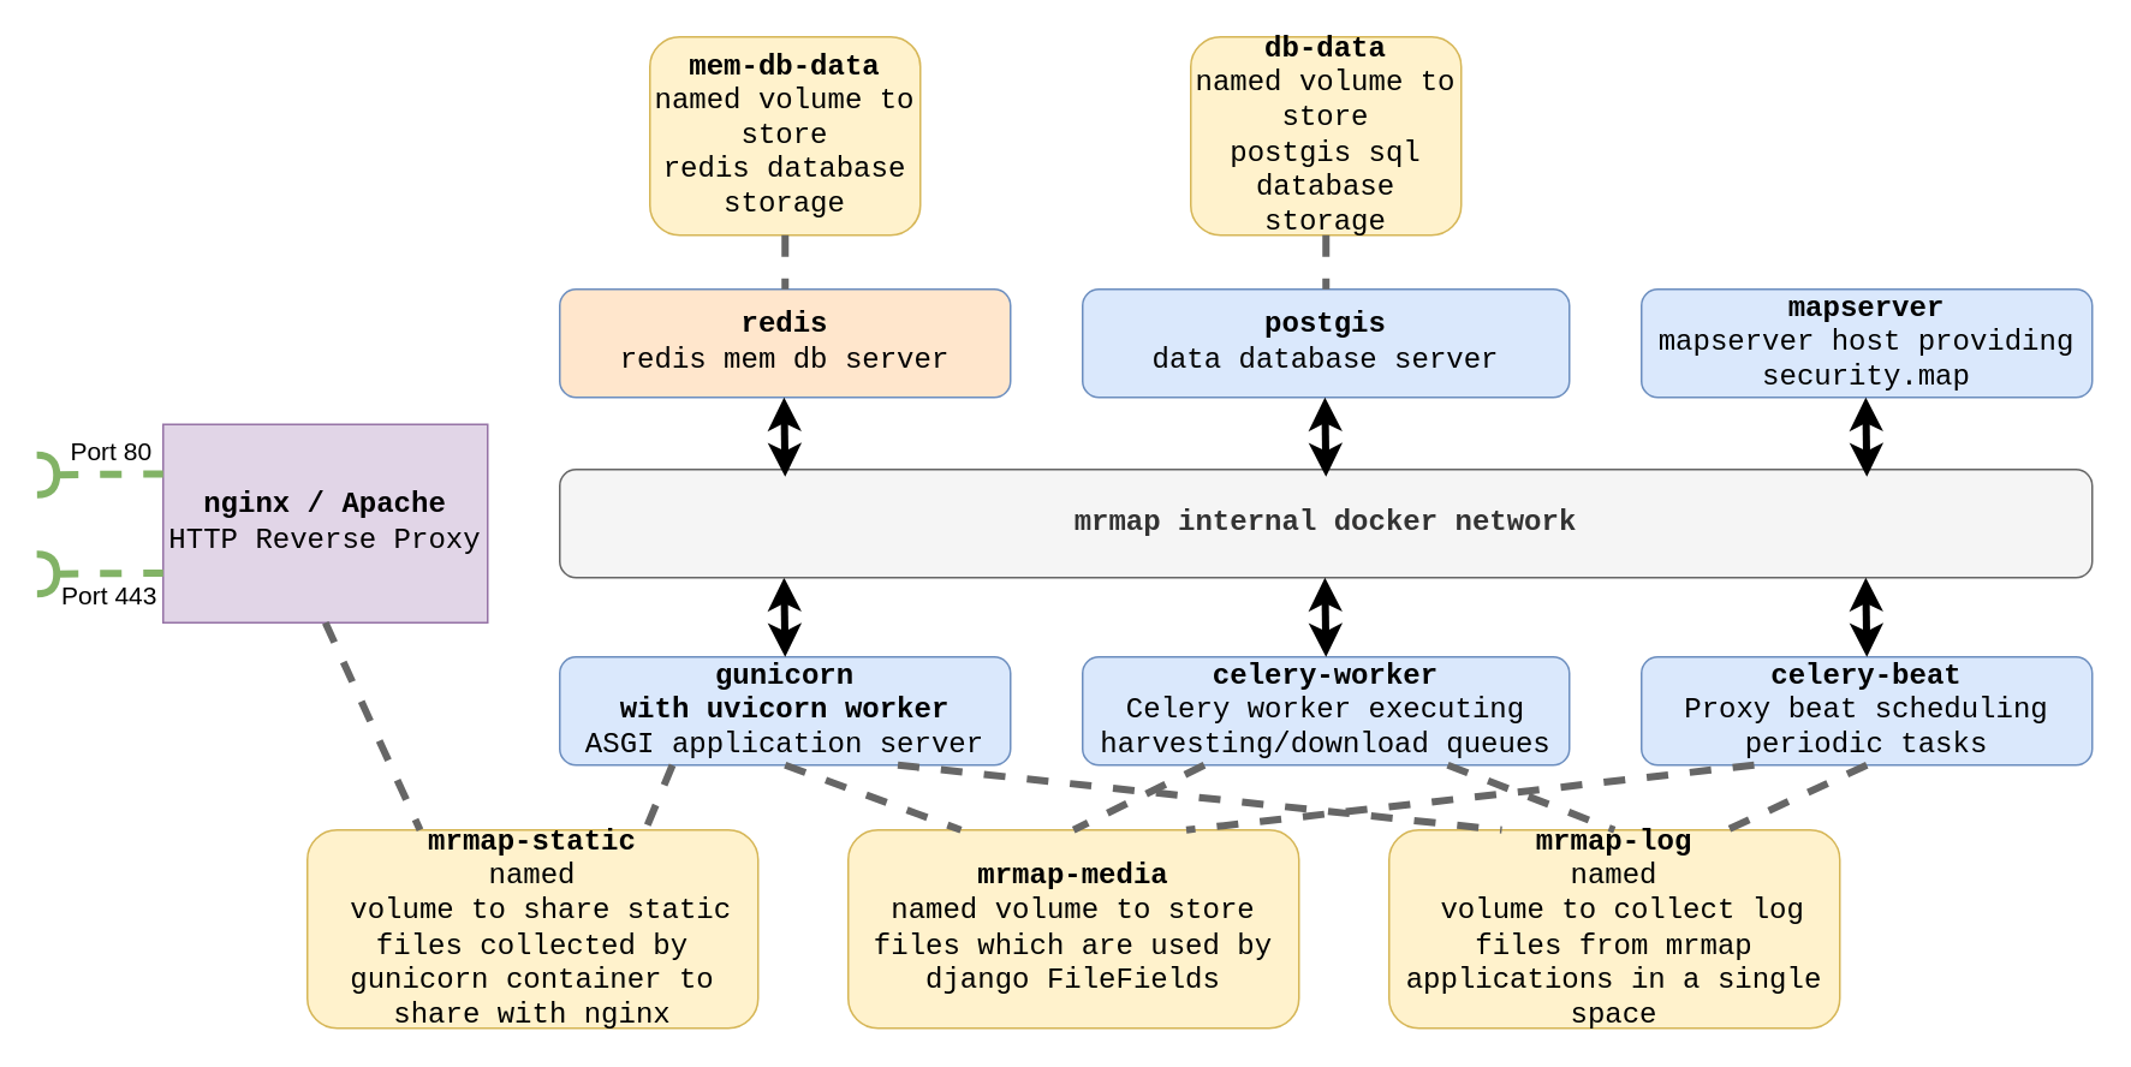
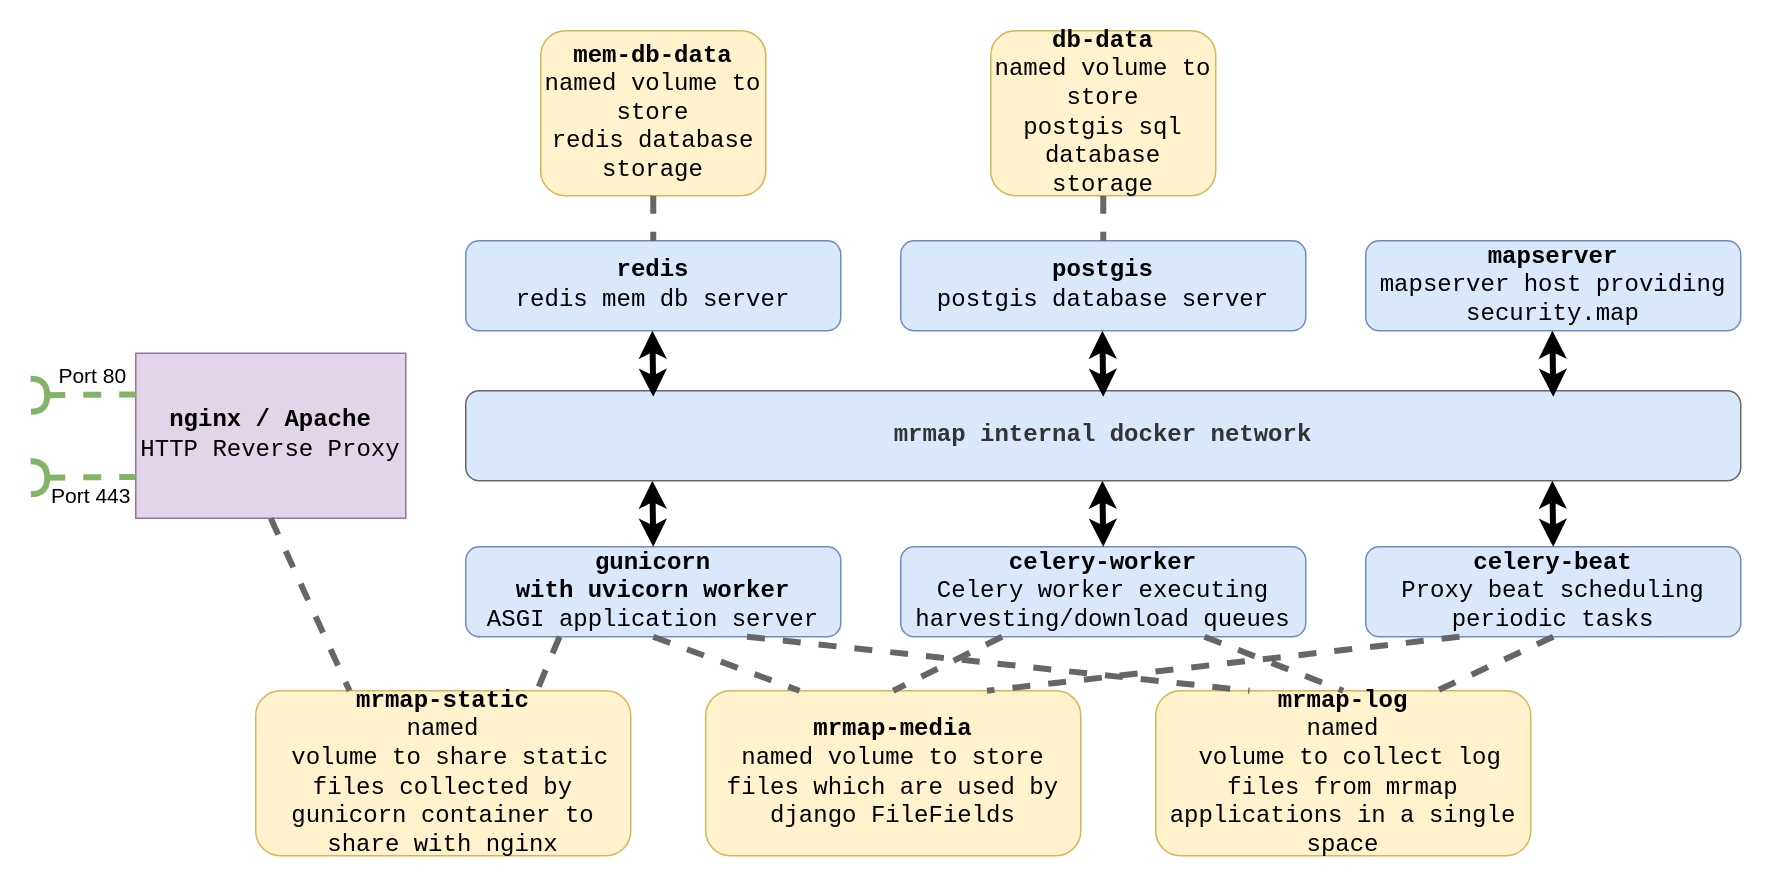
  <mxCell id="0" />
  <mxCell id="1" parent="0" />
  <mxCell id="2" value="&lt;div style=&quot;font-size: 16px&quot;&gt;&lt;font&gt;&lt;b style=&quot;font-size: 16px&quot;&gt;&lt;font style=&quot;font-size: 16px&quot;&gt;nginx / Apache&lt;/font&gt;&lt;/b&gt;&lt;/font&gt;&lt;/div&gt;&lt;div style=&quot;font-size: 16px&quot;&gt;&lt;font style=&quot;font-size: 16px&quot;&gt;HTTP Reverse Proxy&lt;br style=&quot;font-size: 16px&quot;&gt;&lt;/font&gt;&lt;/div&gt;" style="whiteSpace=wrap;html=1;fillColor=#e1d5e7;strokeColor=#9673a6;fontFamily=Courier New;fontSize=16;rounded=0;" parent="1" vertex="1"><mxGeometry x="90" y="235" width="180" height="110" as="geometry" /></mxCell>
  <mxCell id="3" value="&lt;div style=&quot;font-size: 16px&quot;&gt;&lt;b&gt;gunicorn&lt;/b&gt;&lt;/div&gt;&lt;div style=&quot;font-size: 16px&quot;&gt;&lt;b&gt;with uvicorn worker&lt;/b&gt;&lt;/div&gt;&lt;div style=&quot;font-size: 16px&quot;&gt;&lt;font&gt;ASGI application server&lt;/font&gt;&lt;font style=&quot;font-size: 16px&quot;&gt;&lt;br style=&quot;font-size: 16px&quot;&gt;&lt;/font&gt;&lt;/div&gt;" style="rounded=1;whiteSpace=wrap;html=1;fillColor=#dae8fc;strokeColor=#6c8ebf;fontFamily=Courier New;fontSize=16;" parent="1" vertex="1"><mxGeometry x="310" y="364" width="250" height="60" as="geometry" /></mxCell>
  <mxCell id="4" value="" style="endArrow=classic;html=1;fontFamily=Verdana;fontSize=16;entryX=0.5;entryY=0;entryDx=0;entryDy=0;exitX=0.214;exitY=1;exitDx=0;exitDy=0;exitPerimeter=0;strokeWidth=4;startArrow=classic;startFill=1;" parent="1" target="3" edge="1"><mxGeometry width="50" height="50" relative="1" as="geometry"><mxPoint x="434.41" y="320" as="sourcePoint" /><mxPoint x="434.61" y="360" as="targetPoint" /></mxGeometry></mxCell>
- <mxCell id="5" value="&lt;b&gt;mrmap internal docker network&lt;/b&gt;" style="rounded=1;whiteSpace=wrap;html=1;fillColor=#f5f5f5;strokeColor=#666666;fontFamily=Courier New;fontSize=16;fontColor=#333333;" parent="1" vertex="1"><mxGeometry x="310" y="260" width="850" height="60" as="geometry" /></mxCell>
+ <mxCell id="5" value="&lt;b&gt;mrmap internal docker network&lt;/b&gt;" style="rounded=1;whiteSpace=wrap;html=1;fillColor=#dae8fc;strokeColor=#666666;fontFamily=Courier New;fontSize=16;fontColor=#333333;" parent="1" vertex="1"><mxGeometry x="310" y="260" width="850" height="60" as="geometry" /></mxCell>
  <mxCell id="6" value="&lt;div style=&quot;font-size: 16px&quot;&gt;&lt;b&gt;celery-beat&lt;/b&gt;&lt;/div&gt;&lt;div style=&quot;font-size: 16px&quot;&gt;&lt;span&gt;Proxy beat scheduling periodic tasks&lt;/span&gt;&lt;br&gt;&lt;/div&gt;" style="rounded=1;whiteSpace=wrap;html=1;fillColor=#dae8fc;strokeColor=#6c8ebf;fontFamily=Courier New;fontSize=16;" parent="1" vertex="1"><mxGeometry x="910" y="364" width="250" height="60" as="geometry" /></mxCell>
  <mxCell id="7" value="&lt;div style=&quot;font-size: 16px&quot;&gt;&lt;b&gt;celery-worker&lt;/b&gt;&lt;/div&gt;&lt;div style=&quot;font-size: 16px&quot;&gt;&lt;span&gt;Celery worker executing harvesting/download queues&lt;/span&gt;&lt;br&gt;&lt;/div&gt;" style="rounded=1;whiteSpace=wrap;html=1;fillColor=#dae8fc;strokeColor=#6c8ebf;fontFamily=Courier New;fontSize=16;" parent="1" vertex="1"><mxGeometry x="600" y="364" width="270" height="60" as="geometry" /></mxCell>
- <mxCell id="8" value="&lt;div style=&quot;font-size: 16px&quot;&gt;&lt;span&gt;&lt;b&gt;postgis&lt;/b&gt;&lt;/span&gt;&lt;/div&gt;&lt;div style=&quot;font-size: 16px&quot;&gt;&lt;span&gt;data database server&lt;/span&gt;&lt;br&gt;&lt;/div&gt;" style="rounded=1;whiteSpace=wrap;html=1;fillColor=#dae8fc;strokeColor=#6c8ebf;fontFamily=Courier New;fontSize=16;" parent="1" vertex="1"><mxGeometry x="600" y="160" width="270" height="60" as="geometry" /></mxCell>
- <mxCell id="9" value="&lt;div style=&quot;font-size: 16px&quot;&gt;&lt;span&gt;&lt;b&gt;redis&lt;/b&gt;&lt;/span&gt;&lt;/div&gt;&lt;div style=&quot;font-size: 16px&quot;&gt;&lt;span&gt;redis mem db server&lt;/span&gt;&lt;br&gt;&lt;/div&gt;" style="rounded=1;whiteSpace=wrap;html=1;fillColor=#ffe6cc;strokeColor=#6c8ebf;fontFamily=Courier New;fontSize=16;" parent="1" vertex="1"><mxGeometry x="310" y="160" width="250" height="60" as="geometry" /></mxCell>
+ <mxCell id="8" value="&lt;div style=&quot;font-size: 16px&quot;&gt;&lt;span&gt;&lt;b&gt;postgis&lt;/b&gt;&lt;/span&gt;&lt;/div&gt;&lt;div style=&quot;font-size: 16px&quot;&gt;&lt;span&gt;postgis database server&lt;/span&gt;&lt;br&gt;&lt;/div&gt;" style="rounded=1;whiteSpace=wrap;html=1;fillColor=#dae8fc;strokeColor=#6c8ebf;fontFamily=Courier New;fontSize=16;" parent="1" vertex="1"><mxGeometry x="600" y="160" width="270" height="60" as="geometry" /></mxCell>
+ <mxCell id="9" value="&lt;div style=&quot;font-size: 16px&quot;&gt;&lt;span&gt;&lt;b&gt;redis&lt;/b&gt;&lt;/span&gt;&lt;/div&gt;&lt;div style=&quot;font-size: 16px&quot;&gt;&lt;span&gt;redis mem db server&lt;/span&gt;&lt;br&gt;&lt;/div&gt;" style="rounded=1;whiteSpace=wrap;html=1;fillColor=#dae8fc;strokeColor=#6c8ebf;fontFamily=Courier New;fontSize=16;" parent="1" vertex="1"><mxGeometry x="310" y="160" width="250" height="60" as="geometry" /></mxCell>
  <mxCell id="10" value="&lt;div style=&quot;font-size: 16px&quot;&gt;&lt;span&gt;&lt;b&gt;mapserver&lt;/b&gt;&lt;/span&gt;&lt;/div&gt;&lt;div style=&quot;font-size: 16px&quot;&gt;&lt;span&gt;mapserver host providing security.map&lt;/span&gt;&lt;br&gt;&lt;/div&gt;" style="rounded=1;whiteSpace=wrap;html=1;fillColor=#dae8fc;strokeColor=#6c8ebf;fontFamily=Courier New;fontSize=16;" parent="1" vertex="1"><mxGeometry x="910" y="160" width="250" height="60" as="geometry" /></mxCell>
  <mxCell id="11" value="&lt;div style=&quot;font-size: 16px&quot;&gt;&lt;span&gt;&lt;b&gt;mrmap-static&lt;/b&gt;&lt;/span&gt;&lt;/div&gt;named&lt;div style=&quot;font-size: 16px&quot;&gt;&lt;span&gt;&amp;nbsp;volume to share static files collected by gunicorn container to share with nginx&lt;/span&gt;&lt;br&gt;&lt;/div&gt;" style="rounded=1;whiteSpace=wrap;html=1;fillColor=#fff2cc;strokeColor=#d6b656;fontFamily=Courier New;fontSize=16;" parent="1" vertex="1"><mxGeometry x="170" y="460" width="250" height="110" as="geometry" /></mxCell>
  <mxCell id="12" value="&lt;div style=&quot;font-size: 16px&quot;&gt;&lt;span&gt;&lt;b&gt;mrmap-media&lt;/b&gt;&lt;/span&gt;&lt;/div&gt;&lt;div style=&quot;font-size: 16px&quot;&gt;&lt;span&gt;named volume to store files which are used by django FileFields&lt;/span&gt;&lt;br&gt;&lt;/div&gt;" style="rounded=1;whiteSpace=wrap;html=1;fillColor=#fff2cc;strokeColor=#d6b656;fontFamily=Courier New;fontSize=16;" parent="1" vertex="1"><mxGeometry x="470" y="460" width="250" height="110" as="geometry" /></mxCell>
  <mxCell id="13" value="&lt;div style=&quot;font-size: 16px&quot;&gt;&lt;span&gt;&lt;b&gt;mrmap-log&lt;/b&gt;&lt;/span&gt;&lt;/div&gt;named&lt;div style=&quot;font-size: 16px&quot;&gt;&lt;span&gt;&amp;nbsp;volume to collect log files from mrmap applications in a single space&lt;/span&gt;&lt;br&gt;&lt;/div&gt;" style="rounded=1;whiteSpace=wrap;html=1;fillColor=#fff2cc;strokeColor=#d6b656;fontFamily=Courier New;fontSize=16;" parent="1" vertex="1"><mxGeometry x="770" y="460" width="250" height="110" as="geometry" /></mxCell>
  <mxCell id="14" value="&lt;div style=&quot;font-size: 16px&quot;&gt;&lt;span&gt;&lt;b&gt;db-data&lt;/b&gt;&lt;/span&gt;&lt;/div&gt;named volume to store&lt;div style=&quot;font-size: 16px&quot;&gt;&lt;span&gt;postgis sql database storage&lt;/span&gt;&lt;br&gt;&lt;/div&gt;" style="rounded=1;whiteSpace=wrap;html=1;fillColor=#fff2cc;strokeColor=#d6b656;fontFamily=Courier New;fontSize=16;" parent="1" vertex="1"><mxGeometry x="660" y="20" width="150" height="110" as="geometry" /></mxCell>
  <mxCell id="15" value="&lt;div style=&quot;font-size: 16px&quot;&gt;&lt;span&gt;&lt;b&gt;mem-db-data&lt;/b&gt;&lt;/span&gt;&lt;/div&gt;named volume to store&lt;div style=&quot;font-size: 16px&quot;&gt;&lt;span&gt;redis database storage&lt;/span&gt;&lt;br&gt;&lt;/div&gt;" style="rounded=1;whiteSpace=wrap;html=1;fillColor=#fff2cc;strokeColor=#d6b656;fontFamily=Courier New;fontSize=16;" parent="1" vertex="1"><mxGeometry x="360" y="20" width="150" height="110" as="geometry" /></mxCell>
  <mxCell id="16" value="" style="endArrow=classic;html=1;fontFamily=Verdana;fontSize=16;entryX=0.5;entryY=0;entryDx=0;entryDy=0;exitX=0.214;exitY=1;exitDx=0;exitDy=0;exitPerimeter=0;strokeWidth=4;startArrow=classic;startFill=1;" parent="1" edge="1"><mxGeometry width="50" height="50" relative="1" as="geometry"><mxPoint x="734.41" y="320" as="sourcePoint" /><mxPoint x="735" y="364" as="targetPoint" /></mxGeometry></mxCell>
  <mxCell id="17" value="" style="endArrow=classic;html=1;fontFamily=Verdana;fontSize=16;entryX=0.5;entryY=0;entryDx=0;entryDy=0;exitX=0.214;exitY=1;exitDx=0;exitDy=0;exitPerimeter=0;strokeWidth=4;startArrow=classic;startFill=1;" parent="1" edge="1"><mxGeometry width="50" height="50" relative="1" as="geometry"><mxPoint x="1034.41" y="320" as="sourcePoint" /><mxPoint x="1035" y="364" as="targetPoint" /></mxGeometry></mxCell>
  <mxCell id="18" value="" style="endArrow=classic;html=1;fontFamily=Verdana;fontSize=16;entryX=0.5;entryY=0;entryDx=0;entryDy=0;exitX=0.214;exitY=1;exitDx=0;exitDy=0;exitPerimeter=0;strokeWidth=4;startArrow=classic;startFill=1;" parent="1" edge="1"><mxGeometry width="50" height="50" relative="1" as="geometry"><mxPoint x="1034.41" y="220" as="sourcePoint" /><mxPoint x="1035" y="264" as="targetPoint" /></mxGeometry></mxCell>
  <mxCell id="19" value="" style="endArrow=classic;html=1;fontFamily=Verdana;fontSize=16;entryX=0.5;entryY=0;entryDx=0;entryDy=0;exitX=0.214;exitY=1;exitDx=0;exitDy=0;exitPerimeter=0;strokeWidth=4;startArrow=classic;startFill=1;" parent="1" edge="1"><mxGeometry width="50" height="50" relative="1" as="geometry"><mxPoint x="734.41" y="220" as="sourcePoint" /><mxPoint x="735" y="264" as="targetPoint" /></mxGeometry></mxCell>
  <mxCell id="20" value="" style="endArrow=classic;html=1;fontFamily=Verdana;fontSize=16;entryX=0.5;entryY=0;entryDx=0;entryDy=0;exitX=0.214;exitY=1;exitDx=0;exitDy=0;exitPerimeter=0;strokeWidth=4;startArrow=classic;startFill=1;" parent="1" edge="1"><mxGeometry width="50" height="50" relative="1" as="geometry"><mxPoint x="434.41" y="220" as="sourcePoint" /><mxPoint x="435" y="264" as="targetPoint" /></mxGeometry></mxCell>
  <mxCell id="21" value="" style="endArrow=none;html=1;fontFamily=Verdana;fontSize=16;entryX=0.25;entryY=0;entryDx=0;entryDy=0;exitX=0.5;exitY=1;exitDx=0;exitDy=0;strokeWidth=4;startArrow=none;startFill=0;endFill=0;dashed=1;fillColor=#f5f5f5;strokeColor=#666666;" parent="1" source="2" target="11" edge="1"><mxGeometry width="50" height="50" relative="1" as="geometry"><mxPoint x="200" y="372" as="sourcePoint" /><mxPoint x="200.59" y="416" as="targetPoint" /></mxGeometry></mxCell>
  <mxCell id="22" value="" style="endArrow=none;html=1;fontFamily=Verdana;fontSize=16;entryX=0.75;entryY=0;entryDx=0;entryDy=0;exitX=0.25;exitY=1;exitDx=0;exitDy=0;strokeWidth=4;startArrow=none;startFill=0;endFill=0;dashed=1;fillColor=#f5f5f5;strokeColor=#666666;" parent="1" source="3" target="11" edge="1"><mxGeometry width="50" height="50" relative="1" as="geometry"><mxPoint x="155" y="330" as="sourcePoint" /><mxPoint x="242.5" y="470" as="targetPoint" /></mxGeometry></mxCell>
  <mxCell id="23" value="" style="endArrow=none;html=1;fontFamily=Verdana;fontSize=16;entryX=0.25;entryY=0;entryDx=0;entryDy=0;exitX=0.5;exitY=1;exitDx=0;exitDy=0;strokeWidth=4;startArrow=none;startFill=0;endFill=0;dashed=1;fillColor=#f5f5f5;strokeColor=#666666;" parent="1" source="3" target="12" edge="1"><mxGeometry width="50" height="50" relative="1" as="geometry"><mxPoint x="382.5" y="434" as="sourcePoint" /><mxPoint x="367.5" y="470" as="targetPoint" /></mxGeometry></mxCell>
  <mxCell id="24" value="" style="endArrow=none;html=1;fontFamily=Verdana;fontSize=16;entryX=0.5;entryY=0;entryDx=0;entryDy=0;exitX=0.25;exitY=1;exitDx=0;exitDy=0;strokeWidth=4;startArrow=none;startFill=0;endFill=0;dashed=1;fillColor=#f5f5f5;strokeColor=#666666;" parent="1" source="7" target="12" edge="1"><mxGeometry width="50" height="50" relative="1" as="geometry"><mxPoint x="507.5" y="434" as="sourcePoint" /><mxPoint x="542.5" y="470" as="targetPoint" /></mxGeometry></mxCell>
  <mxCell id="25" value="" style="endArrow=none;html=1;fontFamily=Verdana;fontSize=16;entryX=0.75;entryY=0;entryDx=0;entryDy=0;exitX=0.25;exitY=1;exitDx=0;exitDy=0;strokeWidth=4;startArrow=none;startFill=0;endFill=0;dashed=1;fillColor=#f5f5f5;strokeColor=#666666;" parent="1" source="6" target="12" edge="1"><mxGeometry width="50" height="50" relative="1" as="geometry"><mxPoint x="757.5" y="424" as="sourcePoint" /><mxPoint x="685" y="460" as="targetPoint" /></mxGeometry></mxCell>
  <mxCell id="26" value="" style="endArrow=none;html=1;fontFamily=Verdana;fontSize=16;entryX=0.75;entryY=0;entryDx=0;entryDy=0;exitX=0.5;exitY=1;exitDx=0;exitDy=0;strokeWidth=4;startArrow=none;startFill=0;endFill=0;dashed=1;fillColor=#f5f5f5;strokeColor=#666666;" parent="1" source="6" target="13" edge="1"><mxGeometry width="50" height="50" relative="1" as="geometry"><mxPoint x="1265" y="410" as="sourcePoint" /><mxPoint x="950" y="446" as="targetPoint" /></mxGeometry></mxCell>
  <mxCell id="27" value="" style="endArrow=none;html=1;fontFamily=Verdana;fontSize=16;entryX=0.5;entryY=0;entryDx=0;entryDy=0;exitX=0.75;exitY=1;exitDx=0;exitDy=0;strokeWidth=4;startArrow=none;startFill=0;endFill=0;dashed=1;fillColor=#f5f5f5;strokeColor=#666666;" parent="1" source="7" target="13" edge="1"><mxGeometry width="50" height="50" relative="1" as="geometry"><mxPoint x="1045" y="434" as="sourcePoint" /><mxPoint x="967.5" y="470" as="targetPoint" /></mxGeometry></mxCell>
  <mxCell id="28" value="" style="endArrow=none;html=1;fontFamily=Verdana;fontSize=16;entryX=0.25;entryY=0;entryDx=0;entryDy=0;strokeWidth=4;startArrow=none;startFill=0;endFill=0;dashed=1;exitX=0.75;exitY=1;exitDx=0;exitDy=0;fillColor=#f5f5f5;strokeColor=#666666;" parent="1" source="3" target="13" edge="1"><mxGeometry width="50" height="50" relative="1" as="geometry"><mxPoint x="550" y="440" as="sourcePoint" /><mxPoint x="812.5" y="460" as="targetPoint" /></mxGeometry></mxCell>
  <mxCell id="29" value="" style="endArrow=none;html=1;fontFamily=Verdana;fontSize=16;entryX=0.5;entryY=0;entryDx=0;entryDy=0;exitX=0.5;exitY=1;exitDx=0;exitDy=0;strokeWidth=4;startArrow=none;startFill=0;endFill=0;dashed=1;fillColor=#f5f5f5;strokeColor=#666666;" parent="1" source="15" target="9" edge="1"><mxGeometry width="50" height="50" relative="1" as="geometry"><mxPoint x="382.5" y="434" as="sourcePoint" /><mxPoint x="367.5" y="470" as="targetPoint" /></mxGeometry></mxCell>
  <mxCell id="30" value="" style="endArrow=none;html=1;fontFamily=Verdana;fontSize=16;entryX=0.5;entryY=0;entryDx=0;entryDy=0;exitX=0.5;exitY=1;exitDx=0;exitDy=0;strokeWidth=4;startArrow=none;startFill=0;endFill=0;dashed=1;fillColor=#f5f5f5;strokeColor=#666666;" parent="1" source="14" target="8" edge="1"><mxGeometry width="50" height="50" relative="1" as="geometry"><mxPoint x="445" y="140" as="sourcePoint" /><mxPoint x="445" y="170" as="targetPoint" /></mxGeometry></mxCell>
  <mxCell id="31" value="" style="endArrow=none;html=1;fontFamily=Verdana;fontSize=16;entryX=0;entryY=0.25;entryDx=0;entryDy=0;strokeWidth=4;startArrow=halfCircle;startFill=0;endFill=0;dashed=1;fillColor=#d5e8d4;strokeColor=#82b366;" parent="1" target="2" edge="1"><mxGeometry width="50" height="50" relative="1" as="geometry"><mxPoint x="20" y="263" as="sourcePoint" /><mxPoint x="2.5" y="380" as="targetPoint" /></mxGeometry></mxCell>
  <mxCell id="32" value="&lt;font style=&quot;font-size: 14px&quot;&gt;Port 80&lt;/font&gt;" style="edgeLabel;html=1;align=center;verticalAlign=middle;resizable=0;points=[];" parent="31" vertex="1" connectable="0"><mxGeometry x="-0.286" y="-1" relative="1" as="geometry"><mxPoint x="15" y="-14" as="offset" /></mxGeometry></mxCell>
  <mxCell id="33" value="" style="endArrow=none;html=1;fontFamily=Verdana;fontSize=16;entryX=0;entryY=0.75;entryDx=0;entryDy=0;strokeWidth=4;startArrow=halfCircle;startFill=0;endFill=0;dashed=1;fillColor=#d5e8d4;strokeColor=#82b366;" parent="1" target="2" edge="1"><mxGeometry width="50" height="50" relative="1" as="geometry"><mxPoint x="20" y="318" as="sourcePoint" /><mxPoint x="100" y="285" as="targetPoint" /></mxGeometry></mxCell>
  <mxCell id="34" value="&lt;font style=&quot;font-size: 14px&quot;&gt;Port 443&lt;/font&gt;" style="edgeLabel;html=1;align=center;verticalAlign=middle;resizable=0;points=[];" parent="33" vertex="1" connectable="0"><mxGeometry x="0.286" y="1" relative="1" as="geometry"><mxPoint x="-5" y="13" as="offset" /></mxGeometry></mxCell>
